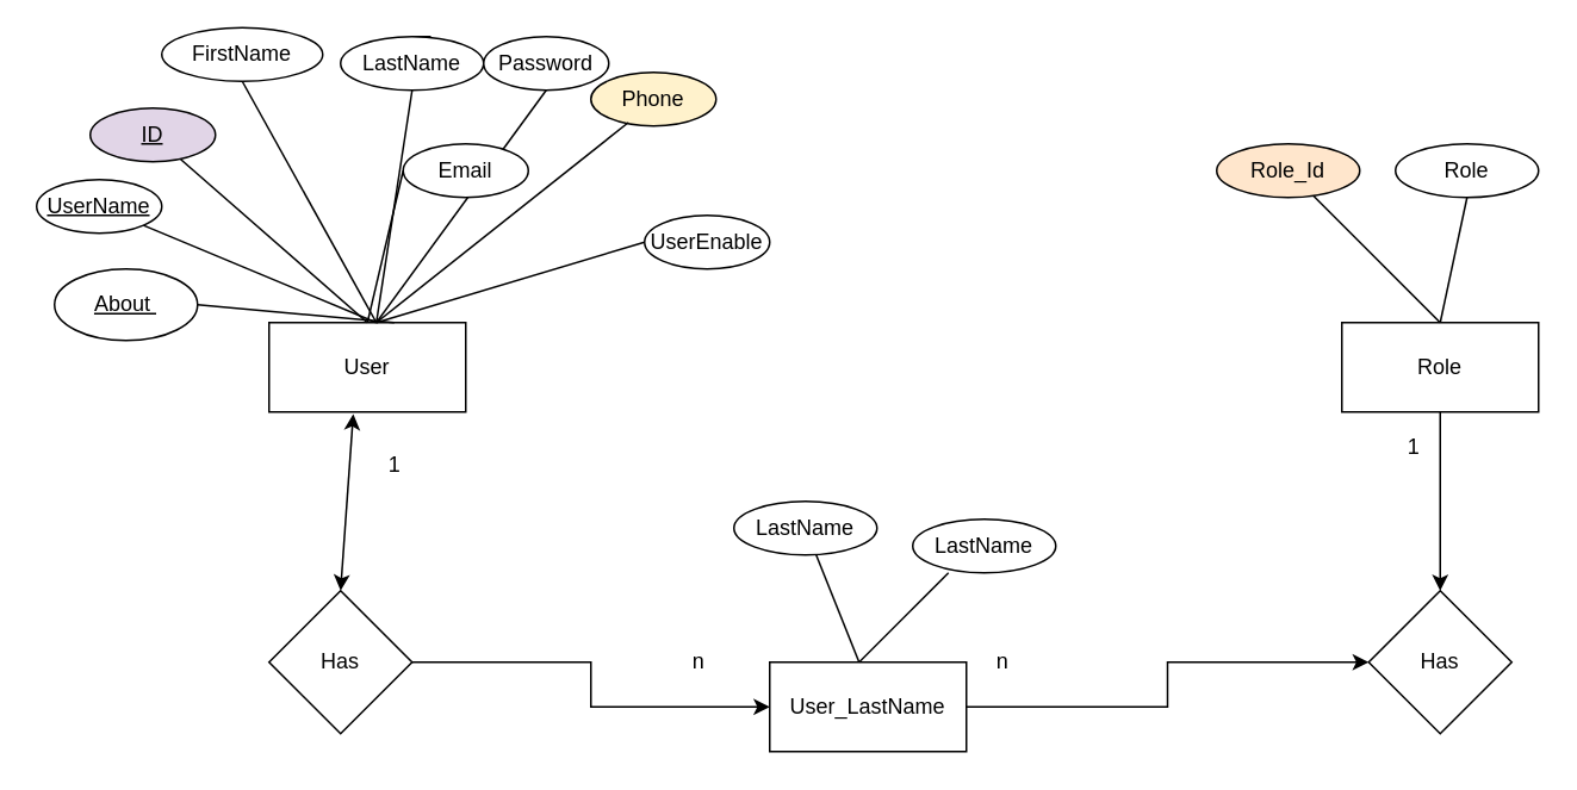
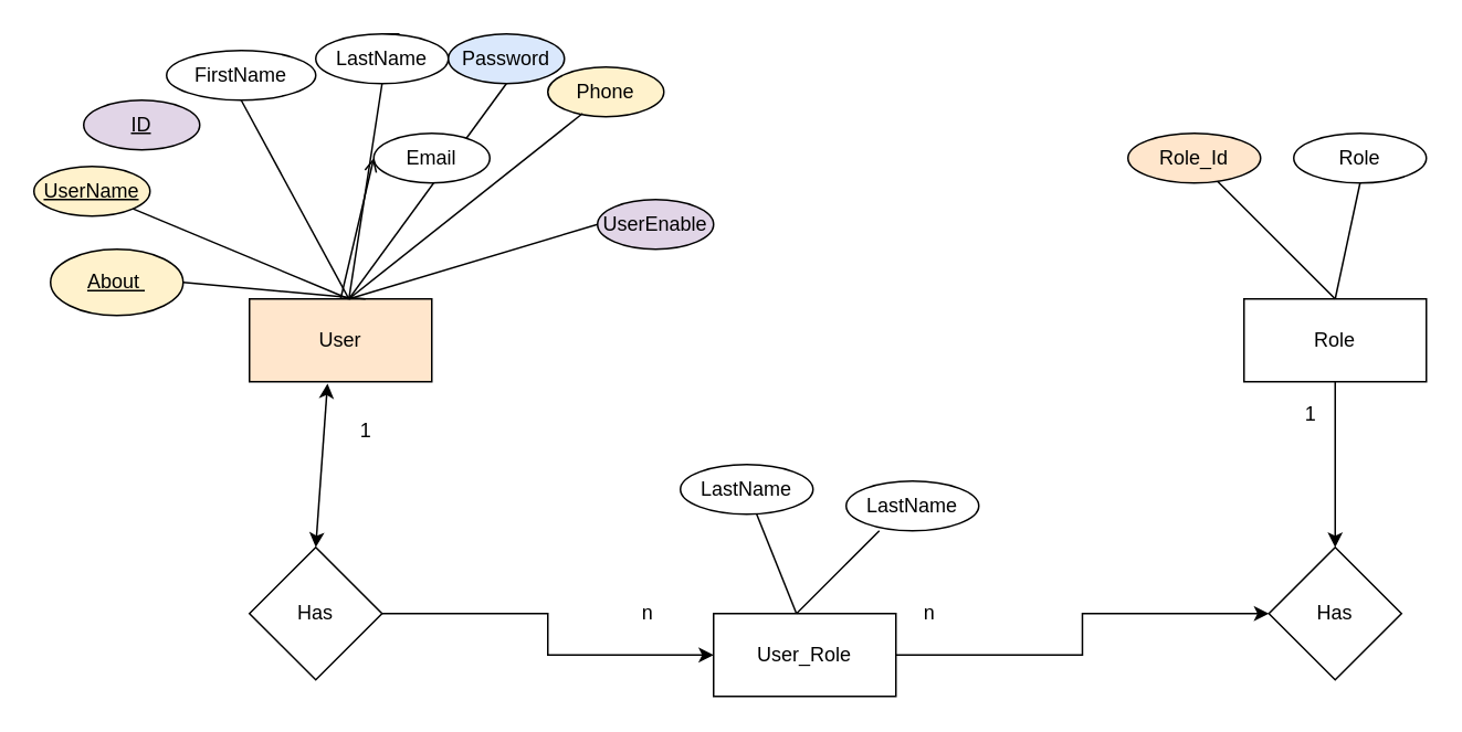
  <mxCell id="0" />
  <mxCell id="1" parent="0" />
- <mxCell id="2" value="User" style="rounded=0;whiteSpace=wrap;html=1;" vertex="1" parent="1"><mxGeometry x="150" y="180" width="110" height="50" as="geometry" /></mxCell>
+ <mxCell id="2" value="User" style="rounded=0;whiteSpace=wrap;html=1;fillColor=#ffe6cc;" vertex="1" parent="1"><mxGeometry x="150" y="180" width="110" height="50" as="geometry" /></mxCell>
  <mxCell id="3" value="&lt;u&gt;ID&lt;/u&gt;" style="ellipse;whiteSpace=wrap;html=1;fillColor=#e1d5e7;" vertex="1" parent="1"><mxGeometry y="60" width="70" height="30" as="geometry" x="50" /></mxCell>
- <mxCell id="4" value="" style="endArrow=none;html=1;rounded=0;exitX=0.5;exitY=0;exitDx=0;exitDy=0;" edge="1" parent="1" source="2" target="3"><mxGeometry width="50" height="50" relative="1" as="geometry"><mxPoint x="180" y="180" as="sourcePoint" /><mxPoint x="230" y="130" as="targetPoint" /></mxGeometry></mxCell>
- <mxCell id="5" value="FirstName" style="ellipse;whiteSpace=wrap;html=1;" vertex="1" parent="1"><mxGeometry x="90" y="15" width="90" height="30" as="geometry" /></mxCell>
+ <mxCell id="5" value="FirstName" style="ellipse;whiteSpace=wrap;html=1;" vertex="1" parent="1"><mxGeometry x="100" y="30" width="90" height="30" as="geometry" /></mxCell>
  <mxCell id="6" value="" style="endArrow=none;html=1;rounded=0;entryX=0.5;entryY=1;entryDx=0;entryDy=0;" edge="1" parent="1" target="5"><mxGeometry width="50" height="50" relative="1" as="geometry"><mxPoint x="210" y="180" as="sourcePoint" /><mxPoint x="154.953" y="136.432" as="targetPoint" /></mxGeometry></mxCell>
  <mxCell id="7" style="edgeStyle=orthogonalEdgeStyle;rounded=0;orthogonalLoop=1;jettySize=auto;html=1;exitX=0.5;exitY=0;exitDx=0;exitDy=0;" edge="1" parent="1" source="8"><mxGeometry relative="1" as="geometry"><mxPoint x="240" y="30" as="targetPoint" /></mxGeometry></mxCell>
  <mxCell id="8" value="LastName" style="ellipse;whiteSpace=wrap;html=1;" vertex="1" parent="1"><mxGeometry x="190" width="80" height="30" as="geometry" y="20" /></mxCell>
  <mxCell id="9" value="" style="endArrow=none;html=1;rounded=0;entryX=0.5;entryY=1;entryDx=0;entryDy=0;" edge="1" parent="1" target="8"><mxGeometry width="50" height="50" relative="1" as="geometry"><mxPoint x="210" y="180" as="sourcePoint" /><mxPoint x="220" y="70" as="targetPoint" /></mxGeometry></mxCell>
- <mxCell id="10" value="Password" style="ellipse;whiteSpace=wrap;html=1;" vertex="1" parent="1"><mxGeometry x="270" width="70" height="30" as="geometry" y="20" /></mxCell>
+ <mxCell id="10" value="Password" style="ellipse;whiteSpace=wrap;html=1;fillColor=#dae8fc;" vertex="1" parent="1"><mxGeometry x="270" width="70" height="30" as="geometry" y="20" /></mxCell>
  <mxCell id="11" value="" style="endArrow=none;html=1;rounded=0;entryX=0.5;entryY=1;entryDx=0;entryDy=0;" edge="1" parent="1" target="10"><mxGeometry width="50" height="50" relative="1" as="geometry"><mxPoint x="210" y="180" as="sourcePoint" /><mxPoint x="260" y="80" as="targetPoint" /></mxGeometry></mxCell>
  <mxCell id="12" value="Phone" style="ellipse;whiteSpace=wrap;html=1;fillColor=#fff2cc;" vertex="1" parent="1"><mxGeometry x="330" y="40" width="70" height="30" as="geometry" /></mxCell>
  <mxCell id="13" value="" style="endArrow=none;html=1;rounded=0;entryX=0.3;entryY=0.933;entryDx=0;entryDy=0;entryPerimeter=0;" edge="1" parent="1" target="12"><mxGeometry width="50" height="50" relative="1" as="geometry"><mxPoint x="210" y="180" as="sourcePoint" /><mxPoint x="335" y="60" as="targetPoint" /></mxGeometry></mxCell>
  <mxCell id="14" value="Email" style="ellipse;whiteSpace=wrap;html=1;" vertex="1" parent="1"><mxGeometry x="225" y="80" width="70" height="30" as="geometry" /></mxCell>
- <mxCell id="15" value="" style="endArrow=none;html=1;rounded=0;entryX=0;entryY=0.5;entryDx=0;entryDy=0;exitX=0.5;exitY=0;exitDx=0;exitDy=0;" edge="1" parent="1" source="2" target="14"><mxGeometry width="50" height="50" relative="1" as="geometry"><mxPoint x="220" y="190" as="sourcePoint" /><mxPoint x="371" y="87.99" as="targetPoint" /></mxGeometry></mxCell>
- <mxCell id="16" value="UserEnable" style="ellipse;whiteSpace=wrap;html=1;" vertex="1" parent="1"><mxGeometry x="360" y="120" width="70" height="30" as="geometry" /></mxCell>
+ <mxCell id="15" value="" style="endArrow=open;html=1;rounded=0;entryX=0;entryY=0.5;entryDx=0;entryDy=0;exitX=0.5;exitY=0;exitDx=0;exitDy=0;" edge="1" parent="1" source="2" target="14"><mxGeometry width="50" height="50" relative="1" as="geometry"><mxPoint x="220" y="190" as="sourcePoint" /><mxPoint x="371" y="87.99" as="targetPoint" /></mxGeometry></mxCell>
+ <mxCell id="16" value="UserEnable" style="ellipse;whiteSpace=wrap;html=1;fillColor=#e1d5e7;" vertex="1" parent="1"><mxGeometry x="360" y="120" width="70" height="30" as="geometry" /></mxCell>
  <mxCell id="17" value="" style="endArrow=none;html=1;rounded=0;entryX=0;entryY=0.5;entryDx=0;entryDy=0;" edge="1" parent="1" target="16"><mxGeometry width="50" height="50" relative="1" as="geometry"><mxPoint x="210" y="180" as="sourcePoint" /><mxPoint x="154.953" y="136.432" as="targetPoint" /></mxGeometry></mxCell>
- <mxCell id="18" value="&lt;u&gt;UserName&lt;/u&gt;" style="ellipse;whiteSpace=wrap;html=1;" vertex="1" parent="1"><mxGeometry x="20" y="100" width="70" height="30" as="geometry" /></mxCell>
+ <mxCell id="18" value="&lt;u&gt;UserName&lt;/u&gt;" style="ellipse;whiteSpace=wrap;html=1;fillColor=#fff2cc;" vertex="1" parent="1"><mxGeometry x="20" y="100" width="70" height="30" as="geometry" /></mxCell>
  <mxCell id="19" value="" style="endArrow=none;html=1;rounded=0;entryX=1;entryY=1;entryDx=0;entryDy=0;" edge="1" parent="1" target="18"><mxGeometry width="50" height="50" relative="1" as="geometry"><mxPoint x="210" y="180" as="sourcePoint" /><mxPoint x="154.953" y="136.432" as="targetPoint" /></mxGeometry></mxCell>
- <mxCell id="20" value="&lt;u&gt;About&amp;nbsp;&lt;/u&gt;" style="ellipse;whiteSpace=wrap;html=1;" vertex="1" parent="1"><mxGeometry x="30" y="150" width="80" height="40" as="geometry" /></mxCell>
+ <mxCell id="20" value="&lt;u&gt;About&amp;nbsp;&lt;/u&gt;" style="ellipse;whiteSpace=wrap;html=1;fillColor=#fff2cc;" vertex="1" parent="1"><mxGeometry x="30" y="150" width="80" height="40" as="geometry" /></mxCell>
  <mxCell id="21" value="" style="endArrow=none;html=1;rounded=0;entryX=1;entryY=0.5;entryDx=0;entryDy=0;" edge="1" parent="1" target="20"><mxGeometry width="50" height="50" relative="1" as="geometry"><mxPoint x="220" y="180" as="sourcePoint" /><mxPoint x="110.016" y="145.491" as="targetPoint" /></mxGeometry></mxCell>
  <mxCell id="22" style="edgeStyle=orthogonalEdgeStyle;rounded=0;orthogonalLoop=1;jettySize=auto;html=1;entryX=0.5;entryY=0;entryDx=0;entryDy=0;" edge="1" parent="1" source="23" target="36"><mxGeometry relative="1" as="geometry" /></mxCell>
  <mxCell id="23" value="Role" style="rounded=0;whiteSpace=wrap;html=1;" vertex="1" parent="1"><mxGeometry x="750" y="180" width="110" height="50" as="geometry" /></mxCell>
  <mxCell id="24" style="edgeStyle=orthogonalEdgeStyle;rounded=0;orthogonalLoop=1;jettySize=auto;html=1;entryX=0;entryY=0.5;entryDx=0;entryDy=0;" edge="1" parent="1" source="25" target="36"><mxGeometry relative="1" as="geometry"><mxPoint x="710" y="380" as="targetPoint" /></mxGeometry></mxCell>
- <mxCell id="25" value="User_LastName" style="rounded=0;whiteSpace=wrap;html=1;" vertex="1" parent="1"><mxGeometry x="430" y="370" width="110" height="50" as="geometry" /></mxCell>
+ <mxCell id="25" value="User_Role" style="rounded=0;whiteSpace=wrap;html=1;" vertex="1" parent="1"><mxGeometry x="430" y="370" width="110" height="50" as="geometry" /></mxCell>
  <mxCell id="26" value="LastName" style="ellipse;whiteSpace=wrap;html=1;" vertex="1" parent="1"><mxGeometry x="410" y="280" width="80" height="30" as="geometry" /></mxCell>
  <mxCell id="27" value="LastName" style="ellipse;whiteSpace=wrap;html=1;" vertex="1" parent="1"><mxGeometry x="510" y="290" width="80" height="30" as="geometry" /></mxCell>
  <mxCell id="28" value="" style="endArrow=none;html=1;rounded=0;" edge="1" parent="1"><mxGeometry width="50" height="50" relative="1" as="geometry"><mxPoint x="480" y="370" as="sourcePoint" /><mxPoint x="530" y="320" as="targetPoint" /></mxGeometry></mxCell>
  <mxCell id="29" value="" style="endArrow=none;html=1;rounded=0;" edge="1" parent="1" target="26"><mxGeometry width="50" height="50" relative="1" as="geometry"><mxPoint x="480" y="370" as="sourcePoint" /><mxPoint x="540" y="330" as="targetPoint" /></mxGeometry></mxCell>
  <mxCell id="30" value="Role" style="ellipse;whiteSpace=wrap;html=1;" vertex="1" parent="1"><mxGeometry x="780" y="80" width="80" height="30" as="geometry" /></mxCell>
  <mxCell id="31" value="Role_Id" style="ellipse;whiteSpace=wrap;html=1;fillColor=#ffe6cc;" vertex="1" parent="1"><mxGeometry x="680" y="80" width="80" height="30" as="geometry" /></mxCell>
  <mxCell id="32" value="" style="endArrow=none;html=1;rounded=0;exitX=0.5;exitY=0;exitDx=0;exitDy=0;entryX=0.5;entryY=1;entryDx=0;entryDy=0;" edge="1" parent="1" source="23" target="30"><mxGeometry width="50" height="50" relative="1" as="geometry"><mxPoint x="770" y="180" as="sourcePoint" /><mxPoint x="820" y="130" as="targetPoint" /></mxGeometry></mxCell>
  <mxCell id="33" value="" style="endArrow=none;html=1;rounded=0;exitX=0.5;exitY=0;exitDx=0;exitDy=0;" edge="1" parent="1" source="23" target="31"><mxGeometry width="50" height="50" relative="1" as="geometry"><mxPoint x="770" y="190" as="sourcePoint" /><mxPoint x="830" y="140" as="targetPoint" /></mxGeometry></mxCell>
  <mxCell id="34" style="edgeStyle=orthogonalEdgeStyle;rounded=0;orthogonalLoop=1;jettySize=auto;html=1;entryX=0;entryY=0.5;entryDx=0;entryDy=0;" edge="1" parent="1" source="35" target="25"><mxGeometry relative="1" as="geometry"><mxPoint x="420" y="400" as="targetPoint" /></mxGeometry></mxCell>
  <mxCell id="35" value="Has" style="rhombus;whiteSpace=wrap;html=1;" vertex="1" parent="1"><mxGeometry x="150" y="330" width="80" height="80" as="geometry" /></mxCell>
  <mxCell id="36" value="Has" style="rhombus;whiteSpace=wrap;html=1;" vertex="1" parent="1"><mxGeometry x="765" y="330" width="80" height="80" as="geometry" /></mxCell>
  <mxCell id="37" value="" style="endArrow=classic;startArrow=classic;html=1;rounded=0;entryX=0.428;entryY=1.022;entryDx=0;entryDy=0;entryPerimeter=0;exitX=0.5;exitY=0;exitDx=0;exitDy=0;" edge="1" parent="1" source="35" target="2"><mxGeometry width="50" height="50" relative="1" as="geometry"><mxPoint x="170" y="340" as="sourcePoint" /><mxPoint x="220" y="290" as="targetPoint" /></mxGeometry></mxCell>
  <mxCell id="38" value="1" style="text;html=1;align=center;verticalAlign=middle;resizable=0;points=[];autosize=1;strokeColor=none;fillColor=none;" vertex="1" parent="1"><mxGeometry x="210" y="250" width="20" height="20" as="geometry" /></mxCell>
  <mxCell id="39" value="n" style="text;html=1;align=center;verticalAlign=middle;resizable=0;points=[];autosize=1;strokeColor=none;fillColor=none;" vertex="1" parent="1"><mxGeometry x="380" y="360" width="20" height="20" as="geometry" /></mxCell>
  <mxCell id="40" value="n" style="text;html=1;align=center;verticalAlign=middle;resizable=0;points=[];autosize=1;strokeColor=none;fillColor=none;" vertex="1" parent="1"><mxGeometry x="550" y="360" width="20" height="20" as="geometry" /></mxCell>
  <mxCell id="41" value="1" style="text;html=1;align=center;verticalAlign=middle;resizable=0;points=[];autosize=1;strokeColor=none;fillColor=none;" vertex="1" parent="1"><mxGeometry x="780" y="240" width="20" height="20" as="geometry" /></mxCell>
